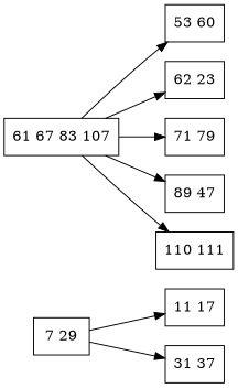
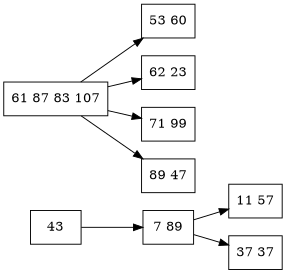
  digraph {
    rankdir=LR
    node [shape=record]
-   n2 [label="7 29 "]
-   n3 [label="11 17 "]
-   n4 [label="31 37 "]
-   n5 [label="61 67 83 107 "]
+   n1 [label="43 "]
+   n2 [label="7 89"]
+   n3 [label="11 57"]
+   n4 [label="37 37"]
+   n5 [label="61 87 83 107"]
    n6 [label="53 60"]
    n7 [label="62 23"]
-   n8 [label="71 79 "]
+   n8 [label="71 99"]
    n9 [label="89 47"]
-   n10 [label="110 111 "]
+   n1 -> n2
    n2 -> n3
    n2 -> n4
    n5 -> n6
    n5 -> n7
    n5 -> n8
    n5 -> n9
-   n5 -> n10
  }
